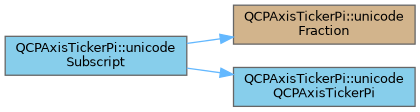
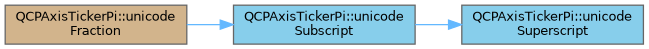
  digraph {
    rankdir=LR
    node [color=grey40 fillcolor=skyblue fontname=Helvetica fontsize=10 shape=box style=filled]
    edge [color=steelblue1 fontname=Helvetica fontsize=10 labelfontname=Helvetica labelfontsize=10 style=solid]
    n1 [color=gray40 fillcolor=tan fontcolor=black height=0.2 label="QCPAxisTickerPi::unicode\lFraction" width=0.4]
    n2 [height=0.2 label="QCPAxisTickerPi::unicode\lSubscript" width=0.4]
-   n3 [height=0.2 label="QCPAxisTickerPi::unicode\lQCPAxisTickerPi" width=0.4]
-   n2 -> n1
+   n3 [height=0.2 label="QCPAxisTickerPi::unicode\lSuperscript" width=0.4]
+   n1 -> n2
    n2 -> n3
  }
